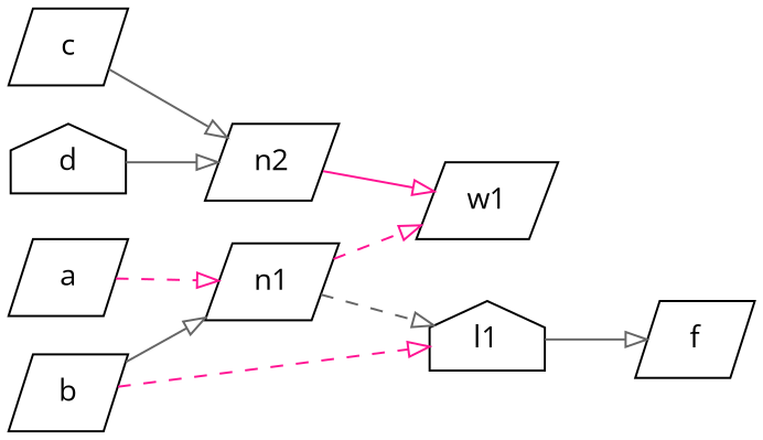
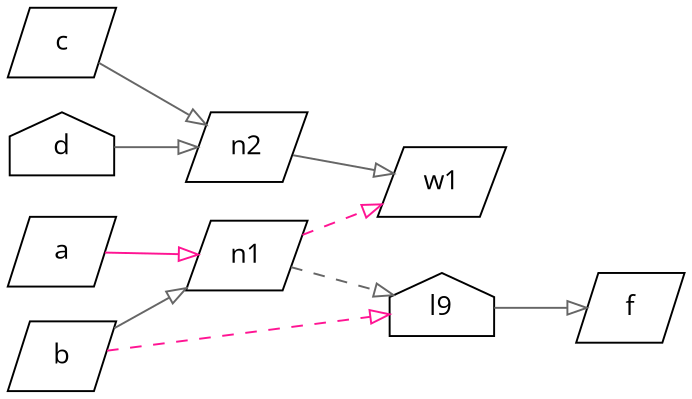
  digraph {
    fontname="Open Sans"
    rankdir=LR
    splines=polyline
    node [fontname="Open Sans" shape=parallelogram]
    edge [arrowhead=onormal color=gray40 fontname="Open Sans"]
    a
    n1
    w1
-   l1 [shape=house]
+   l1 [shape=house label=l9]
    f
    b
    c
    n2
    d [shape=house]
-   a -> n1 [color=deeppink style=dashed]
+   a -> n1 [color=deeppink]
    n1 -> w1 [color=deeppink style=dashed]
    n1 -> l1 [style=dashed]
    l1 -> f
    b -> n1
    b -> l1 [color=deeppink style=dashed]
    c -> n2
-   n2 -> w1 [color=deeppink]
+   n2 -> w1
    d -> n2
  }
